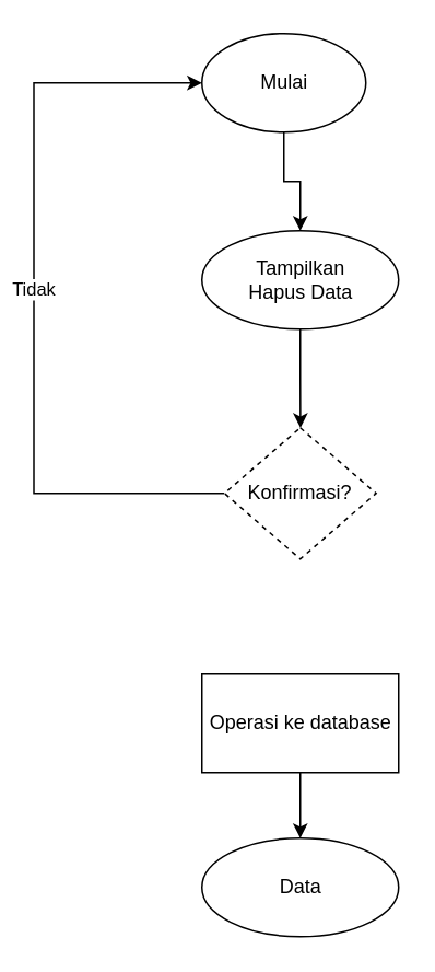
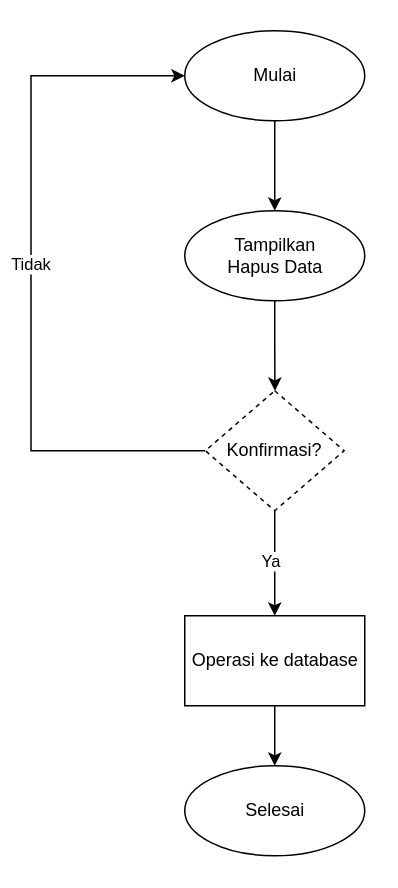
  <mxCell id="0" />
  <mxCell id="1" parent="0" />
  <mxCell id="2" style="edgeStyle=orthogonalEdgeStyle;rounded=0;orthogonalLoop=1;jettySize=auto;html=1;exitX=0.5;exitY=1;exitDx=0;exitDy=0;" parent="1" source="3" target="6" edge="1"><mxGeometry relative="1" as="geometry" /></mxCell>
- <mxCell id="3" value="Mulai" style="ellipse;whiteSpace=wrap;html=1;" parent="1" vertex="1"><mxGeometry x="122.5" y="20" width="100" height="60" as="geometry" /></mxCell>
- <mxCell id="4" value="Data" style="ellipse;whiteSpace=wrap;html=1;" parent="1" vertex="1"><mxGeometry x="122.5" y="510" width="120" height="60" as="geometry" /></mxCell>
+ <mxCell id="3" value="Mulai" style="ellipse;whiteSpace=wrap;html=1;" parent="1" vertex="1"><mxGeometry x="122.5" width="120" height="60" as="geometry" y="20" /></mxCell>
+ <mxCell id="4" value="Selesai" style="ellipse;whiteSpace=wrap;html=1;" parent="1" vertex="1"><mxGeometry x="122.5" y="510" width="120" height="60" as="geometry" /></mxCell>
  <mxCell id="5" style="edgeStyle=orthogonalEdgeStyle;rounded=0;orthogonalLoop=1;jettySize=auto;html=1;exitX=0.5;exitY=1;exitDx=0;exitDy=0;" parent="1" source="6" target="11" edge="1"><mxGeometry relative="1" as="geometry" /></mxCell>
  <mxCell id="6" value="Tampilkan&lt;div&gt;Hapus Data&lt;/div&gt;" style="ellipse;whiteSpace=wrap;html=1;" parent="1" vertex="1"><mxGeometry x="122.5" y="140" width="120" height="60" as="geometry" /></mxCell>
+ <mxCell id="7" style="edgeStyle=orthogonalEdgeStyle;rounded=0;orthogonalLoop=1;jettySize=auto;html=1;exitX=0.5;exitY=1;exitDx=0;exitDy=0;" parent="1" source="11" target="13" edge="1"><mxGeometry relative="1" as="geometry"><Array as="points"><mxPoint x="183" y="440" /><mxPoint x="183" y="440" /></Array></mxGeometry></mxCell>
+ <mxCell id="8" value="Ya" style="edgeLabel;html=1;align=center;verticalAlign=middle;resizable=0;points=[];" parent="7" connectable="0" vertex="1"><mxGeometry x="-0.05" y="-3" relative="1" as="geometry"><mxPoint as="offset" /></mxGeometry></mxCell>
  <mxCell id="9" style="edgeStyle=orthogonalEdgeStyle;rounded=0;orthogonalLoop=1;jettySize=auto;html=1;exitX=0;exitY=0.5;exitDx=0;exitDy=0;entryX=0;entryY=0.5;entryDx=0;entryDy=0;" parent="1" source="11" target="3" edge="1"><mxGeometry relative="1" as="geometry"><Array as="points"><mxPoint x="20" y="300" /><mxPoint x="20" y="50" /></Array></mxGeometry></mxCell>
  <mxCell id="10" value="Tidak" style="edgeLabel;html=1;align=center;verticalAlign=middle;resizable=0;points=[];" parent="9" vertex="1" connectable="0"><mxGeometry x="0.03" y="1" relative="1" as="geometry"><mxPoint as="offset" /></mxGeometry></mxCell>
  <mxCell id="11" value="Konfirmasi?" style="rhombus;whiteSpace=wrap;html=1;dashed=1;" parent="1" vertex="1"><mxGeometry x="136.25" y="260" width="92.5" height="80" as="geometry" /></mxCell>
  <mxCell id="12" style="edgeStyle=orthogonalEdgeStyle;rounded=0;orthogonalLoop=1;jettySize=auto;html=1;exitX=0.5;exitY=1;exitDx=0;exitDy=0;entryX=0.5;entryY=0;entryDx=0;entryDy=0;" parent="1" source="13" target="4" edge="1"><mxGeometry relative="1" as="geometry"><mxPoint x="180" y="590" as="targetPoint" /></mxGeometry></mxCell>
  <mxCell id="13" value="Operasi ke database" style="rounded=0;whiteSpace=wrap;html=1;" parent="1" vertex="1"><mxGeometry x="122.5" y="410" width="120" height="60" as="geometry" /></mxCell>
